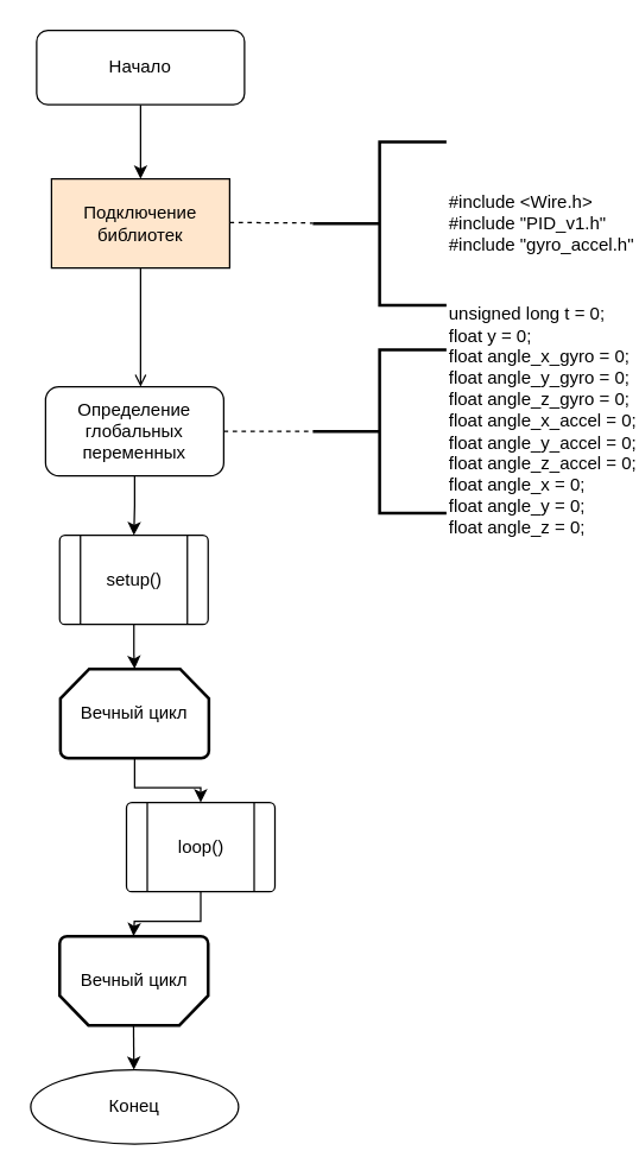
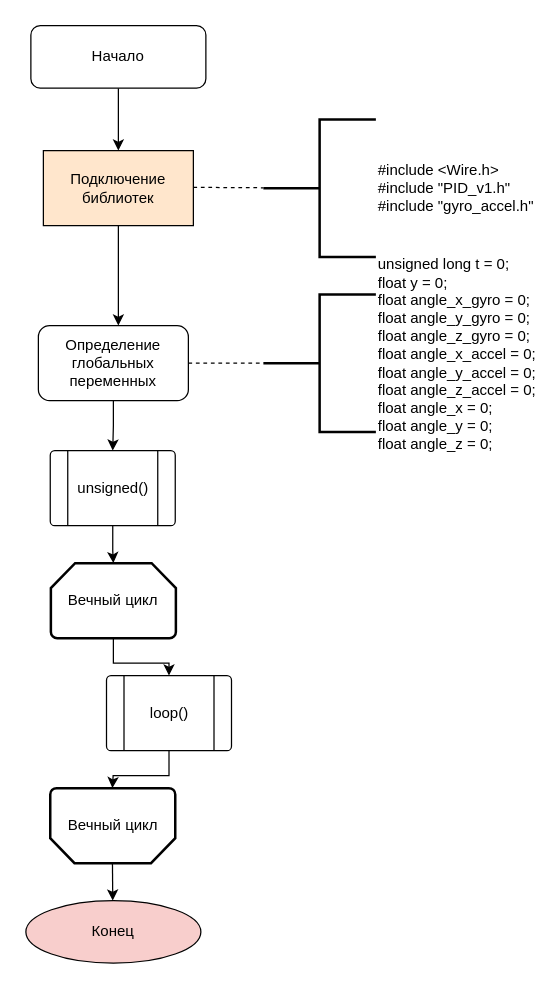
  <mxCell id="0" />
  <mxCell id="1" parent="0" />
  <mxCell id="2" style="edgeStyle=orthogonalEdgeStyle;rounded=0;orthogonalLoop=1;jettySize=auto;html=1;" parent="1" source="3" edge="1"><mxGeometry relative="1" as="geometry"><mxPoint x="94" y="120" as="targetPoint" /></mxGeometry></mxCell>
  <mxCell id="3" value="Начало" style="whiteSpace=wrap;html=1;rounded=1;" parent="1" vertex="1"><mxGeometry x="24" y="20" width="140" height="50" as="geometry" /></mxCell>
- <mxCell id="4" value="" style="edgeStyle=orthogonalEdgeStyle;rounded=0;orthogonalLoop=1;jettySize=auto;html=1;endArrow=open;" parent="1" source="5" target="9" edge="1"><mxGeometry relative="1" as="geometry"><Array as="points"><mxPoint x="94" y="260" /><mxPoint x="94" y="260" /></Array></mxGeometry></mxCell>
+ <mxCell id="4" value="" style="edgeStyle=orthogonalEdgeStyle;rounded=0;orthogonalLoop=1;jettySize=auto;html=1;" parent="1" source="5" target="9" edge="1"><mxGeometry relative="1" as="geometry"><Array as="points"><mxPoint x="94" y="260" /><mxPoint x="94" y="260" /></Array></mxGeometry></mxCell>
  <mxCell id="5" value="Подключение библиотек" style="rounded=0;whiteSpace=wrap;html=1;fillColor=#ffe6cc;" parent="1" vertex="1"><mxGeometry x="34" y="120" width="120" height="60" as="geometry" /></mxCell>
  <mxCell id="6" value="" style="endArrow=none;dashed=1;html=1;rounded=0;" parent="1" target="7" edge="1"><mxGeometry width="50" height="50" relative="1" as="geometry"><mxPoint x="154" y="149.38" as="sourcePoint" /><mxPoint x="340" y="150" as="targetPoint" /></mxGeometry></mxCell>
  <mxCell id="7" value="#include &amp;lt;Wire.h&amp;gt;&amp;nbsp; &amp;nbsp; &amp;nbsp; &amp;nbsp;&lt;br&gt;#include &quot;PID_v1.h&quot;&amp;nbsp; &amp;nbsp; &lt;br&gt;#include &quot;gyro_accel.h&quot;" style="strokeWidth=2;html=1;shape=mxgraph.flowchart.annotation_2;align=left;labelPosition=right;pointerEvents=1;" parent="1" vertex="1"><mxGeometry x="210" y="95" width="90" height="110" as="geometry" /></mxCell>
  <mxCell id="8" style="edgeStyle=orthogonalEdgeStyle;rounded=0;orthogonalLoop=1;jettySize=auto;html=1;entryX=0.5;entryY=0;entryDx=0;entryDy=0;" parent="1" source="9" target="13" edge="1"><mxGeometry relative="1" as="geometry" /></mxCell>
  <mxCell id="9" value="Определение глобальных переменных" style="whiteSpace=wrap;html=1;rounded=1;" parent="1" vertex="1"><mxGeometry x="30" y="260" width="120" height="60" as="geometry" /></mxCell>
  <mxCell id="10" value="" style="endArrow=none;dashed=1;html=1;rounded=0;exitX=1;exitY=0.5;exitDx=0;exitDy=0;" parent="1" source="9" target="11" edge="1"><mxGeometry width="50" height="50" relative="1" as="geometry"><mxPoint x="154" y="284.38" as="sourcePoint" /><mxPoint x="340" y="285" as="targetPoint" /><Array as="points" /></mxGeometry></mxCell>
  <mxCell id="11" value="&lt;div&gt;unsigned long t = 0;&lt;/div&gt;&lt;div&gt;float y = 0;&lt;/div&gt;&lt;div&gt;float angle_x_gyro = 0;&lt;/div&gt;&lt;div&gt;float angle_y_gyro = 0;&lt;/div&gt;&lt;div&gt;float angle_z_gyro = 0;&lt;/div&gt;&lt;div&gt;float angle_x_accel = 0;&lt;/div&gt;&lt;div&gt;float angle_y_accel = 0;&lt;/div&gt;&lt;div&gt;float angle_z_accel = 0;&lt;/div&gt;&lt;div&gt;float angle_x = 0;&lt;/div&gt;&lt;div&gt;float angle_y = 0;&lt;/div&gt;&lt;div&gt;float angle_z = 0;&lt;/div&gt;&lt;div&gt;&lt;br&gt;&lt;/div&gt;" style="strokeWidth=2;html=1;shape=mxgraph.flowchart.annotation_2;align=left;labelPosition=right;pointerEvents=1;" parent="1" vertex="1"><mxGeometry x="210" y="235" width="90" height="110" as="geometry" /></mxCell>
  <mxCell id="12" style="edgeStyle=orthogonalEdgeStyle;rounded=0;orthogonalLoop=1;jettySize=auto;html=1;entryX=0.5;entryY=0;entryDx=0;entryDy=0;entryPerimeter=0;" parent="1" source="13" target="17" edge="1"><mxGeometry relative="1" as="geometry" /></mxCell>
- <mxCell id="13" value="setup()" style="verticalLabelPosition=middle;verticalAlign=middle;html=1;shape=process;whiteSpace=wrap;rounded=1;size=0.14;arcSize=6;glass=0;labelPosition=center;align=center;" parent="1" vertex="1"><mxGeometry x="39.5" y="360" width="100" height="60" as="geometry" /></mxCell>
+ <mxCell id="13" value="unsigned()" style="verticalLabelPosition=middle;verticalAlign=middle;html=1;shape=process;whiteSpace=wrap;rounded=1;size=0.14;arcSize=6;glass=0;labelPosition=center;align=center;" parent="1" vertex="1"><mxGeometry x="39.5" y="360" width="100" height="60" as="geometry" /></mxCell>
  <mxCell id="14" style="edgeStyle=orthogonalEdgeStyle;rounded=0;orthogonalLoop=1;jettySize=auto;html=1;entryX=0.5;entryY=1;entryDx=0;entryDy=0;entryPerimeter=0;" parent="1" source="15" edge="1"><mxGeometry relative="1" as="geometry"><mxPoint x="89.25" y="630" as="targetPoint" /></mxGeometry></mxCell>
  <mxCell id="15" value="loop()" style="verticalLabelPosition=middle;verticalAlign=middle;html=1;shape=process;whiteSpace=wrap;rounded=1;size=0.14;arcSize=6;glass=0;labelPosition=center;align=center;" parent="1" vertex="1"><mxGeometry x="84.5" y="540" width="100" height="60" as="geometry" /></mxCell>
  <mxCell id="16" style="edgeStyle=orthogonalEdgeStyle;rounded=0;orthogonalLoop=1;jettySize=auto;html=1;entryX=0.5;entryY=0;entryDx=0;entryDy=0;" parent="1" source="17" target="15" edge="1"><mxGeometry relative="1" as="geometry" /></mxCell>
  <mxCell id="17" value="Вечный цикл" style="strokeWidth=2;html=1;shape=mxgraph.flowchart.loop_limit;whiteSpace=wrap;" parent="1" vertex="1"><mxGeometry x="40" y="450" width="100" height="60" as="geometry" /></mxCell>
  <mxCell id="18" style="edgeStyle=orthogonalEdgeStyle;rounded=0;orthogonalLoop=1;jettySize=auto;html=1;" parent="1" edge="1"><mxGeometry relative="1" as="geometry"><mxPoint x="89.5" y="720" as="targetPoint" /><mxPoint x="89.257" y="690" as="sourcePoint" /></mxGeometry></mxCell>
- <mxCell id="19" value="Конец" style="ellipse;whiteSpace=wrap;html=1;" parent="1" vertex="1"><mxGeometry x="20" y="720" width="140" height="50" as="geometry" /></mxCell>
+ <mxCell id="19" value="Конец" style="ellipse;whiteSpace=wrap;html=1;fillColor=#f8cecc;" parent="1" vertex="1"><mxGeometry x="20" y="720" width="140" height="50" as="geometry" /></mxCell>
  <mxCell id="20" value="Вечный цикл" style="strokeWidth=2;html=1;shape=mxgraph.flowchart.loop_limit;whiteSpace=wrap;direction=west;" parent="1" vertex="1"><mxGeometry x="39.5" y="630" width="100" height="60" as="geometry" /></mxCell>
